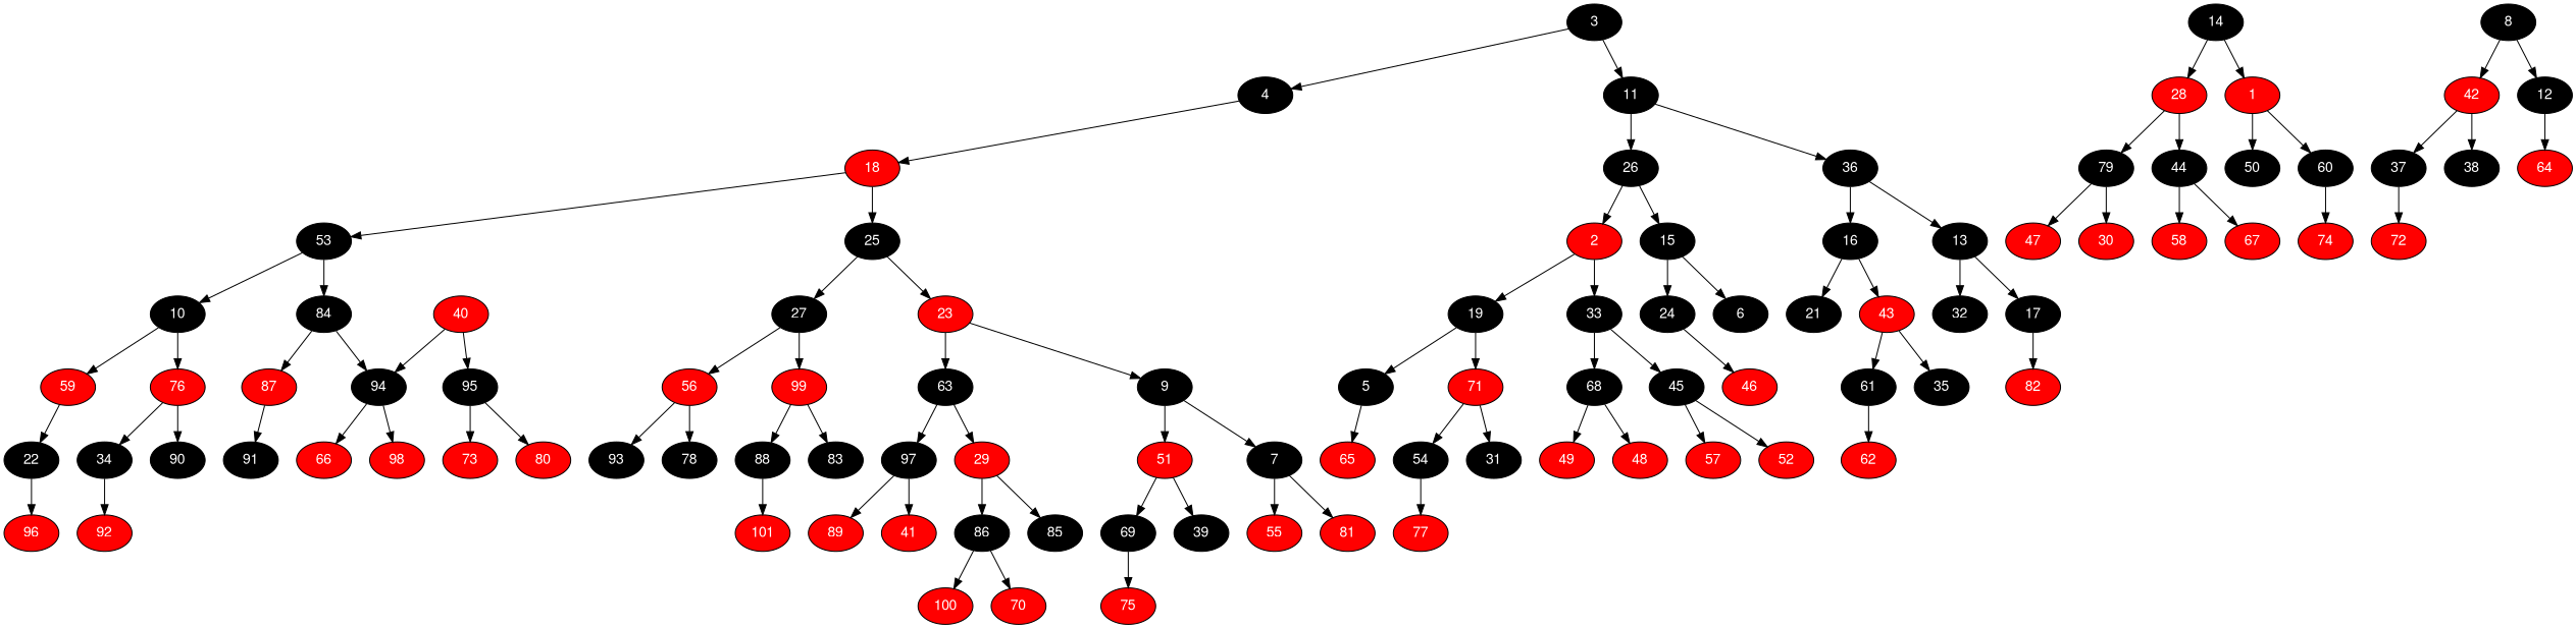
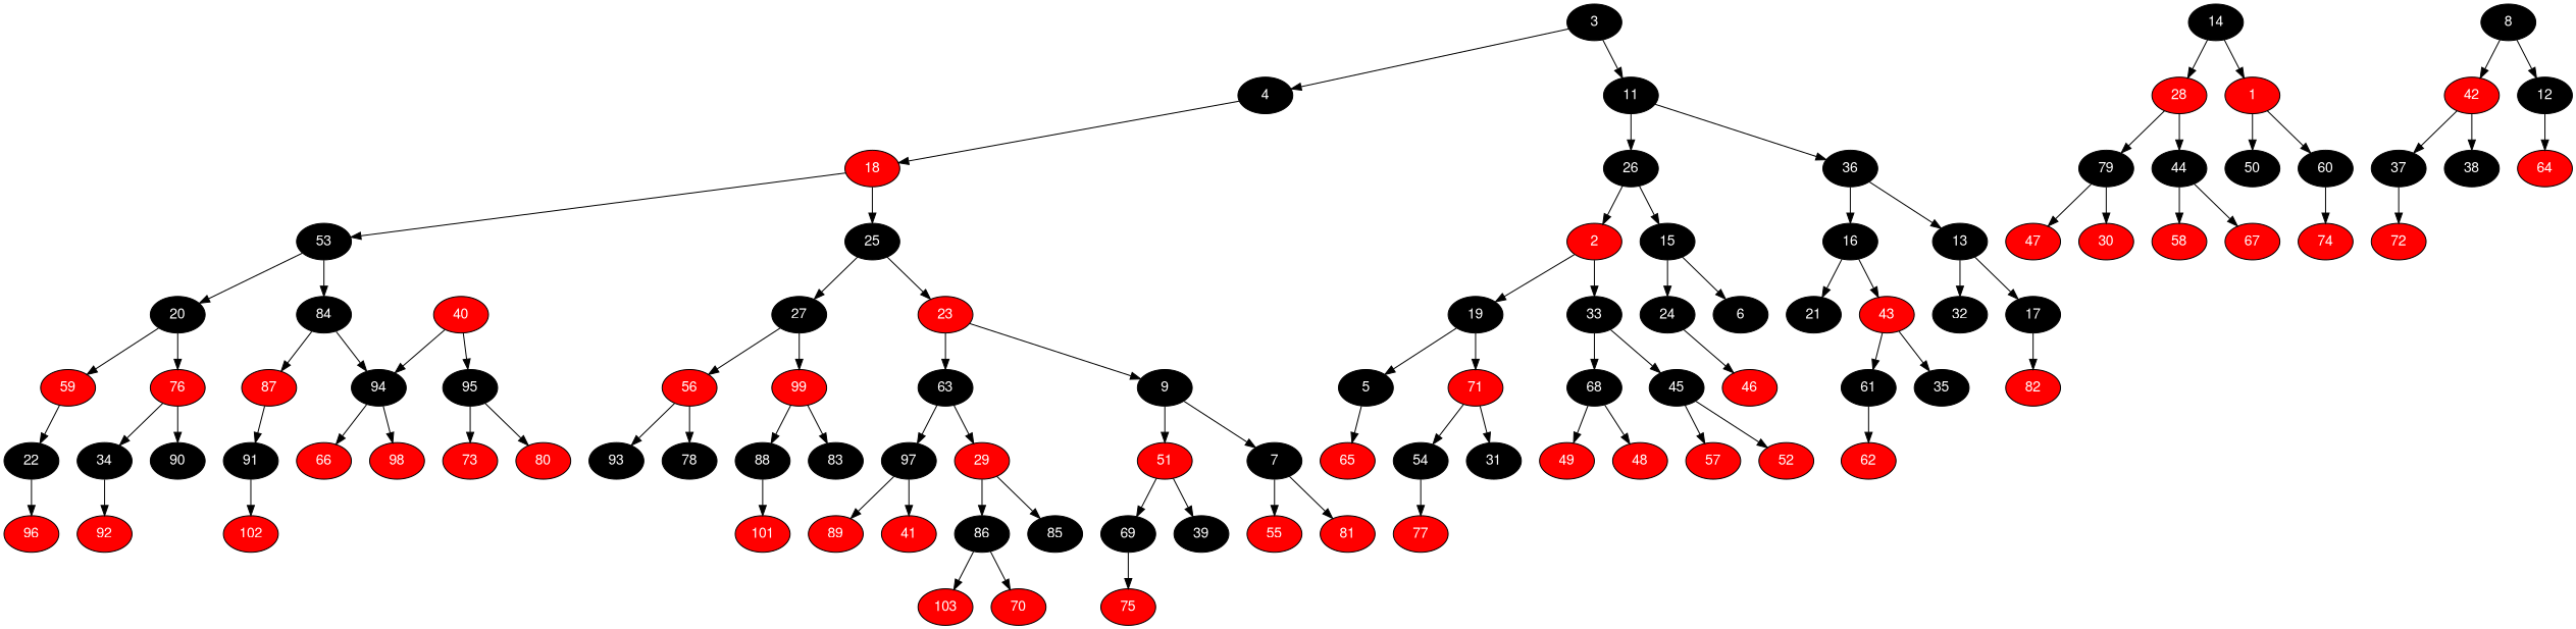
  digraph {
    node [fillcolor=" black" fontcolor=" white" fontname="Helvetica,Arial,sans-serif" style=filled]
    edge [color=black fontname="Helvetica,Arial,sans-serif"]
    3
    4
    18 [fillcolor=" red"]
    53
-   20 [label=10]
+   20
    59 [fillcolor=" red"]
    22
    96 [fillcolor=" red"]
    76 [fillcolor=" red"]
    34
    92 [fillcolor=" red"]
    90
    84
    87 [fillcolor=" red"]
    91
+   102 [fillcolor=" red"]
    40 [fillcolor=" red"]
    94
    66 [fillcolor=" red"]
    98 [fillcolor=" red"]
    95
    73 [fillcolor=" red"]
    80 [fillcolor=" red"]
    25
    27
    56 [fillcolor=" red"]
    93
    78
    99 [fillcolor=" red"]
    88
    101 [fillcolor=" red"]
    83
    23 [fillcolor=" red"]
    63
    97
    89 [fillcolor=" red"]
    41 [fillcolor=" red"]
    29 [fillcolor=" red"]
    86
-   100 [fillcolor=" red"]
+   100 [fillcolor=" red" label=103]
    70 [fillcolor=" red"]
    85
    9
    51 [fillcolor=" red"]
    69
    75 [fillcolor=" red"]
    39
    7
    55 [fillcolor=" red"]
    81 [fillcolor=" red"]
    14
    28 [fillcolor=" red"]
    79
    47 [fillcolor=" red"]
    30 [fillcolor=" red"]
    44
    58 [fillcolor=" red"]
    67 [fillcolor=" red"]
    1 [fillcolor=" red"]
    50
    60
    74 [fillcolor=" red"]
    8
    42 [fillcolor=" red"]
    37
    72 [fillcolor=" red"]
    38
    12
    64 [fillcolor=" red"]
    11
    26
    2 [fillcolor=" red"]
    19
    5
    65 [fillcolor=" red"]
    71 [fillcolor=" red"]
    54
    77 [fillcolor=" red"]
    31
    33
    68
    49 [fillcolor=" red"]
    48 [fillcolor=" red"]
    45
    57 [fillcolor=" red"]
    52 [fillcolor=" red"]
    15
    24
    46 [fillcolor=" red"]
    6
    36
    16
    21
    43 [fillcolor=" red"]
    61
    62 [fillcolor=" red"]
    35
    13
    32
    17
    82 [fillcolor=" red"]
    subgraph sub_1 {
      3
      4
      18
      53
      20
      59
      22
      96
      76
      34
      92
      90
      84
      87
      91
+     102
      40
      94
      66
      98
      95
      73
      80
      25
      27
      56
      93
      78
      99
      88
      101
      83
      23
      63
      97
      89
      41
      29
      86
      100
      70
      85
      9
      51
      69
      75
      39
      7
      55
      81
      14
      28
      79
      47
      30
      44
      58
      67
      1
      50
      60
      74
      8
      42
      37
      72
      38
      12
      64
      11
      26
      2
      19
      5
      65
      71
      54
      77
      31
      33
      68
      49
      48
      45
      57
      52
      15
      24
      46
      6
      36
      16
      21
      43
      61
      62
      35
      13
      32
      17
      82
    }
    3 -> 4
    3 -> 11
    4 -> 18
    18 -> 53
    18 -> 25
    53 -> 20
    53 -> 84
    20 -> 59
    20 -> 76
    59 -> 22
    22 -> 96
    76 -> 34
    76 -> 90
    34 -> 92
    84 -> 87
    84 -> 94
    87 -> 91
+   91 -> 102
    40 -> 94
    40 -> 95
    94 -> 66
    94 -> 98
    95 -> 73
    95 -> 80
    25 -> 27
    25 -> 23
    27 -> 56
    27 -> 99
    56 -> 93
    56 -> 78
    99 -> 88
    99 -> 83
    88 -> 101
    23 -> 63
    23 -> 9
    63 -> 97
    63 -> 29
    97 -> 89
    97 -> 41
    29 -> 86
    29 -> 85
    86 -> 100
    86 -> 70
    9 -> 51
    9 -> 7
    51 -> 69
    51 -> 39
    69 -> 75
    7 -> 55
    7 -> 81
    14 -> 28
    14 -> 1
    28 -> 79
    28 -> 44
    79 -> 47
    79 -> 30
    44 -> 58
    44 -> 67
    1 -> 50
    1 -> 60
    60 -> 74
    8 -> 42
    8 -> 12
    42 -> 37
    42 -> 38
    37 -> 72
    12 -> 64
    11 -> 26
    11 -> 36
    26 -> 2
    26 -> 15
    2 -> 19
    2 -> 33
    19 -> 5
    19 -> 71
    5 -> 65
    71 -> 54
    71 -> 31
    54 -> 77
    33 -> 68
    33 -> 45
    68 -> 49
    68 -> 48
    45 -> 57
    45 -> 52
    15 -> 24
    15 -> 6
    24 -> 46
    36 -> 16
    36 -> 13
    16 -> 21
    16 -> 43
    43 -> 61
    43 -> 35
    61 -> 62
    13 -> 32
    13 -> 17
    17 -> 82
  }
